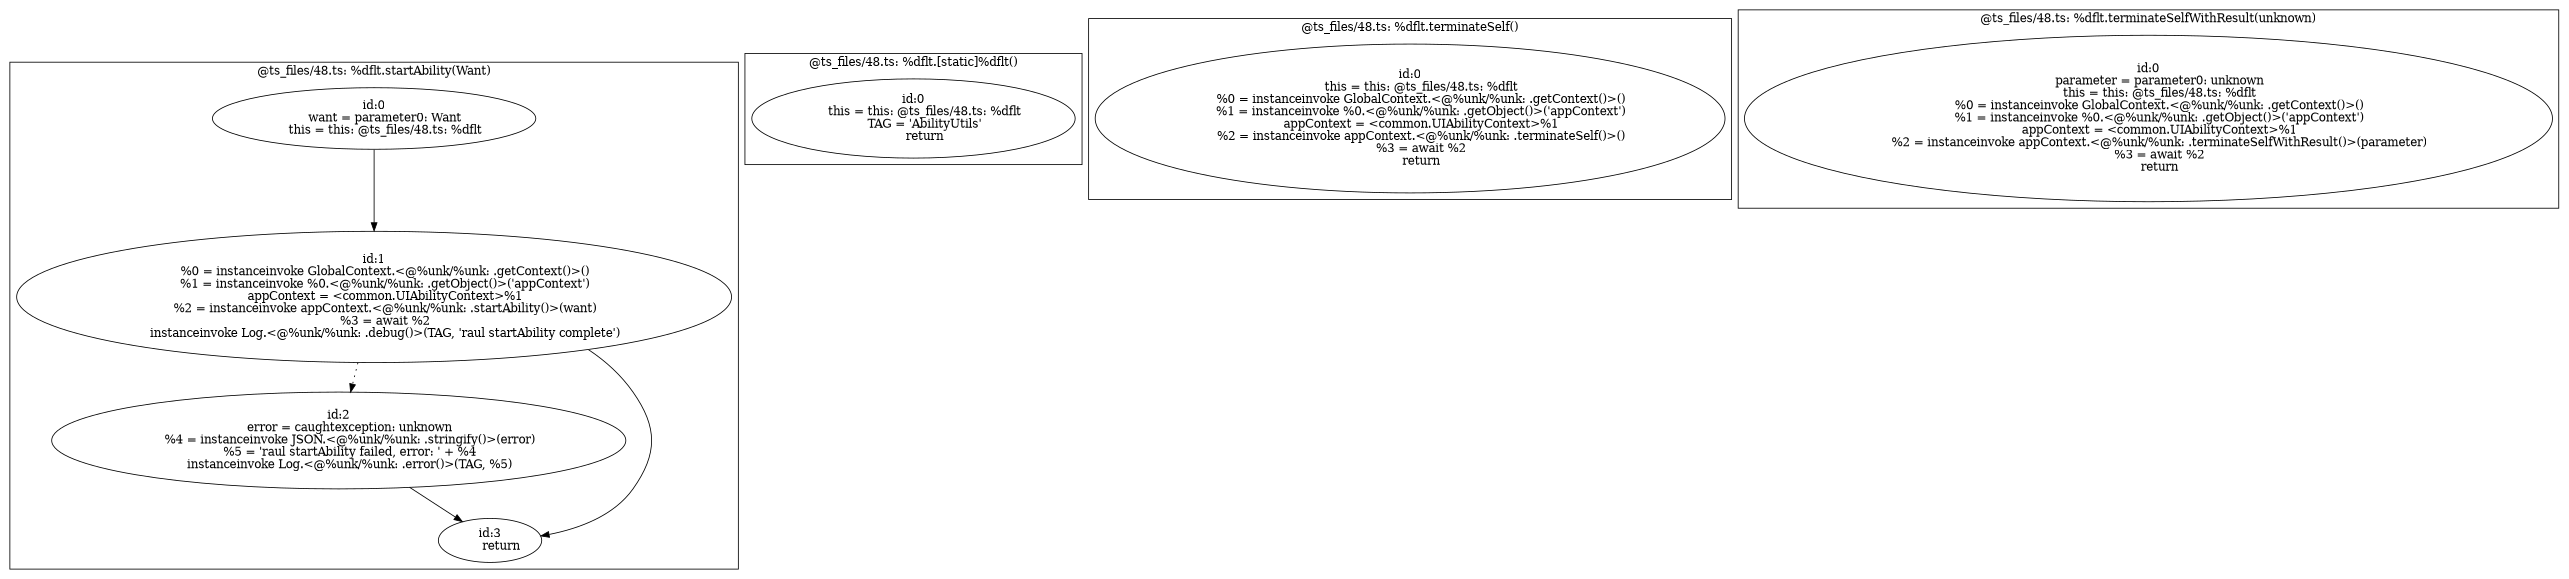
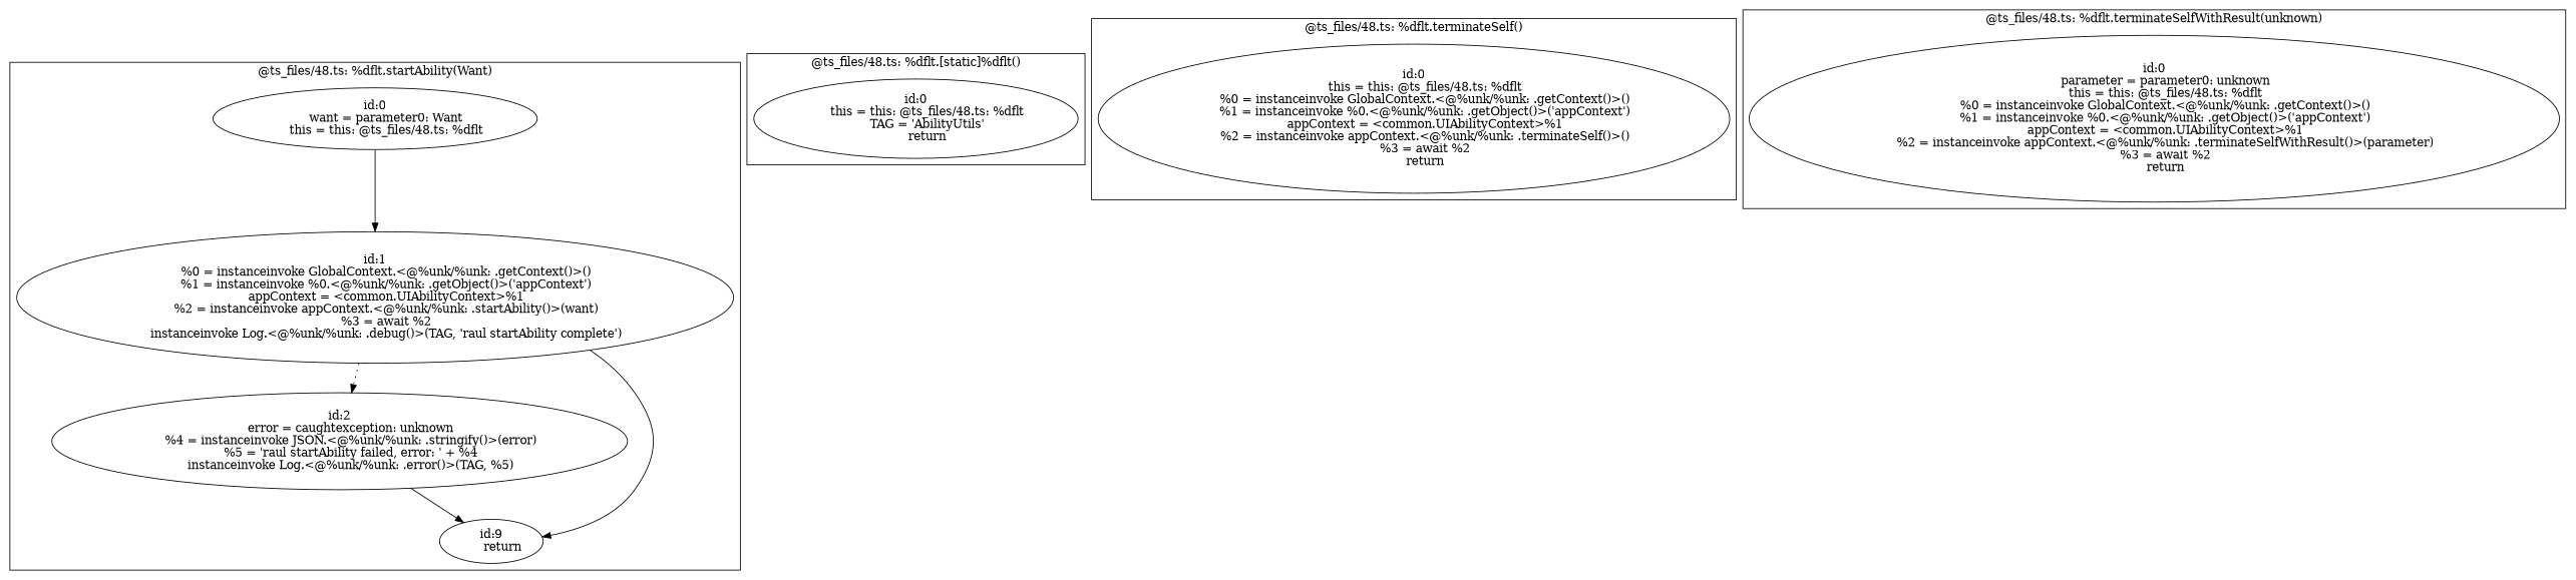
  digraph {
    n1 [label="id:0\n      want = parameter0: Want\n      this = this: @ts_files/48.ts: %dflt"]
    n2 [label="id:1\n      %0 = instanceinvoke GlobalContext.<@%unk/%unk: .getContext()>()\n      %1 = instanceinvoke %0.<@%unk/%unk: .getObject()>('appContext')\n      appContext = <common.UIAbilityContext>%1\n      %2 = instanceinvoke appContext.<@%unk/%unk: .startAbility()>(want)\n      %3 = await %2\n      instanceinvoke Log.<@%unk/%unk: .debug()>(TAG, 'raul startAbility complete')"]
    n3 [label="id:2\n      error = caughtexception: unknown\n      %4 = instanceinvoke JSON.<@%unk/%unk: .stringify()>(error)\n      %5 = 'raul startAbility failed, error: ' + %4\n      instanceinvoke Log.<@%unk/%unk: .error()>(TAG, %5)"]
-   n4 [label="id:3\n      return"]
+   n4 [label="id:9\n      return"]
    n5 [label="id:0\n      this = this: @ts_files/48.ts: %dflt\n      TAG = 'AbilityUtils'\n      return"]
    n6 [label="id:0\n      this = this: @ts_files/48.ts: %dflt\n      %0 = instanceinvoke GlobalContext.<@%unk/%unk: .getContext()>()\n      %1 = instanceinvoke %0.<@%unk/%unk: .getObject()>('appContext')\n      appContext = <common.UIAbilityContext>%1\n      %2 = instanceinvoke appContext.<@%unk/%unk: .terminateSelf()>()\n      %3 = await %2\n      return"]
    n7 [label="id:0\n      parameter = parameter0: unknown\n      this = this: @ts_files/48.ts: %dflt\n      %0 = instanceinvoke GlobalContext.<@%unk/%unk: .getContext()>()\n      %1 = instanceinvoke %0.<@%unk/%unk: .getObject()>('appContext')\n      appContext = <common.UIAbilityContext>%1\n      %2 = instanceinvoke appContext.<@%unk/%unk: .terminateSelfWithResult()>(parameter)\n      %3 = await %2\n      return"]
    subgraph cluster_1 {
      label="@ts_files/48.ts: %dflt.startAbility(Want)"
      n1
      n2
      n3
      n4
    }
    subgraph cluster_2 {
      label="@ts_files/48.ts: %dflt.[static]%dflt()"
      n5
    }
    subgraph cluster_3 {
      label="@ts_files/48.ts: %dflt.terminateSelf()"
      n6
    }
    subgraph cluster_4 {
      label="@ts_files/48.ts: %dflt.terminateSelfWithResult(unknown)"
      n7
    }
    n1 -> n2
    n2 -> n3 [style=dotted]
    n2 -> n4
    n3 -> n4
  }
